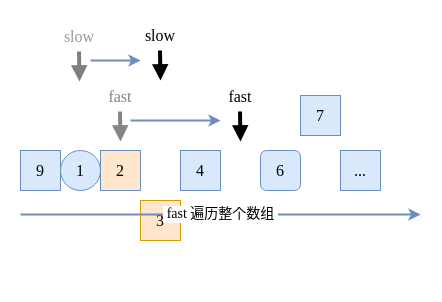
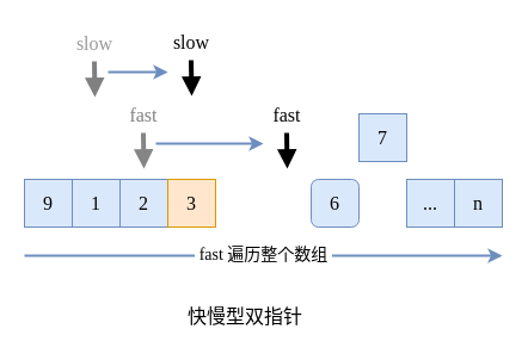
  <mxCell id="0" />
  <mxCell id="1" parent="0" />
  <mxCell id="2" value="9" style="rounded=0;whiteSpace=wrap;html=1;shadow=0;strokeColor=#6c8ebf;strokeWidth=1;fontFamily=Ubuntu;fontSize=16;fontStyle=0;fillColor=#dae8fc;" parent="1" vertex="1"><mxGeometry x="20" y="150" width="40" height="40" as="geometry" /></mxCell>
- <mxCell id="3" value="1" style="ellipse;whiteSpace=wrap;html=1;shadow=0;strokeColor=#6c8ebf;strokeWidth=1;fontFamily=Ubuntu;fontSize=16;fontStyle=0;fillColor=#dae8fc;" parent="1" vertex="1"><mxGeometry x="60" y="150" width="40" height="40" as="geometry" /></mxCell>
- <mxCell id="4" value="2" style="rounded=0;whiteSpace=wrap;html=1;shadow=0;strokeColor=#6c8ebf;strokeWidth=1;fontFamily=Ubuntu;fontSize=16;fontStyle=0;fillColor=#ffe6cc;" parent="1" vertex="1"><mxGeometry x="100" y="150" width="40" height="40" as="geometry" /></mxCell>
- <mxCell id="5" value="3" style="rounded=0;whiteSpace=wrap;html=1;shadow=0;strokeColor=#d79b00;strokeWidth=1;fontFamily=Ubuntu;fontSize=16;fontStyle=0;fillColor=#ffe6cc;" parent="1" vertex="1"><mxGeometry x="140" y="200" width="40" height="40" as="geometry" /></mxCell>
- <mxCell id="6" value="4" style="rounded=0;whiteSpace=wrap;html=1;shadow=0;strokeColor=#6c8ebf;strokeWidth=1;fontFamily=Ubuntu;fontSize=16;fontStyle=0;fillColor=#dae8fc;" parent="1" vertex="1"><mxGeometry x="180" y="150" width="40" height="40" as="geometry" /></mxCell>
+ <mxCell id="3" value="1" style="rounded=0;whiteSpace=wrap;html=1;shadow=0;strokeColor=#6c8ebf;strokeWidth=1;fontFamily=Ubuntu;fontSize=16;fontStyle=0;fillColor=#dae8fc;" parent="1" vertex="1"><mxGeometry x="60" y="150" width="40" height="40" as="geometry" /></mxCell>
+ <mxCell id="4" value="2" style="rounded=0;whiteSpace=wrap;html=1;shadow=0;strokeColor=#6c8ebf;strokeWidth=1;fontFamily=Ubuntu;fontSize=16;fontStyle=0;fillColor=#dae8fc;" parent="1" vertex="1"><mxGeometry x="100" y="150" width="40" height="40" as="geometry" /></mxCell>
+ <mxCell id="5" value="3" style="rounded=0;whiteSpace=wrap;html=1;shadow=0;strokeColor=#d79b00;strokeWidth=1;fontFamily=Ubuntu;fontSize=16;fontStyle=0;fillColor=#ffe6cc;" parent="1" vertex="1"><mxGeometry x="140" y="150" width="40" height="40" as="geometry" /></mxCell>
  <mxCell id="7" value="6" style="whiteSpace=wrap;html=1;shadow=0;strokeColor=#6c8ebf;strokeWidth=1;fontFamily=Ubuntu;fontSize=16;fontStyle=0;fillColor=#dae8fc;rounded=1;" parent="1" vertex="1"><mxGeometry x="260" y="150" width="40" height="40" as="geometry" /></mxCell>
  <mxCell id="8" value="7" style="rounded=0;whiteSpace=wrap;html=1;shadow=0;strokeColor=#6c8ebf;strokeWidth=1;fontFamily=Ubuntu;fontSize=16;fontStyle=0;fillColor=#dae8fc;" parent="1" vertex="1"><mxGeometry x="300" y="95" width="40" height="40" as="geometry" /></mxCell>
  <mxCell id="9" value="..." style="rounded=0;whiteSpace=wrap;html=1;shadow=0;strokeColor=#6c8ebf;strokeWidth=1;fontFamily=Ubuntu;fontSize=16;fontStyle=0;fillColor=#dae8fc;" parent="1" vertex="1"><mxGeometry x="340" y="150" width="40" height="40" as="geometry" /></mxCell>
+ <mxCell id="10" value="n" style="rounded=0;whiteSpace=wrap;html=1;shadow=0;strokeColor=#6c8ebf;strokeWidth=1;fontFamily=Ubuntu;fontSize=16;fontStyle=0;fillColor=#dae8fc;" parent="1" vertex="1"><mxGeometry x="380" y="150" width="40" height="40" as="geometry" /></mxCell>
  <mxCell id="11" value="slow" style="text;html=1;align=center;verticalAlign=middle;whiteSpace=wrap;rounded=0;fontFamily=Ubuntu;fontSize=16;fontStyle=0;" parent="1" vertex="1"><mxGeometry x="130" y="20" width="60" height="30" as="geometry" /></mxCell>
  <mxCell id="12" value="&amp;nbsp;fast 遍历整个数组&amp;nbsp;" style="endArrow=classic;html=1;rounded=1;shadow=0;strokeColor=#6c8ebf;strokeWidth=2;fontFamily=Ubuntu;fontSize=14;fontStyle=0;fillColor=#dae8fc;" parent="1" edge="1"><mxGeometry width="50" height="50" relative="1" as="geometry"><mxPoint x="20" y="214" as="sourcePoint" /><mxPoint x="420" y="214" as="targetPoint" /></mxGeometry></mxCell>
  <mxCell id="13" value="" style="endArrow=block;html=1;rounded=1;shadow=0;strokeColor=#000000;strokeWidth=4;fontFamily=Ubuntu;fontSize=14;fontStyle=0;fillColor=#dae8fc;endFill=1;" parent="1" edge="1"><mxGeometry width="50" height="50" relative="1" as="geometry"><mxPoint x="159.5" y="50" as="sourcePoint" /><mxPoint x="160" y="80" as="targetPoint" /></mxGeometry></mxCell>
  <mxCell id="14" value="" style="group" parent="1" vertex="1" connectable="0"><mxGeometry x="210" y="81" width="60" height="60" as="geometry" /></mxCell>
  <mxCell id="15" value="fast" style="text;html=1;align=center;verticalAlign=middle;whiteSpace=wrap;rounded=0;fontFamily=Ubuntu;fontSize=16;fontStyle=0;" parent="14" vertex="1"><mxGeometry width="60" height="30" as="geometry" /></mxCell>
  <mxCell id="16" value="" style="endArrow=block;html=1;rounded=1;shadow=0;strokeColor=#000000;strokeWidth=4;fontFamily=Ubuntu;fontSize=14;fontStyle=0;fillColor=#dae8fc;endFill=1;" parent="14" edge="1"><mxGeometry width="50" height="50" relative="1" as="geometry"><mxPoint x="29.5" y="30" as="sourcePoint" /><mxPoint x="30" y="60" as="targetPoint" /></mxGeometry></mxCell>
  <mxCell id="17" value="" style="endArrow=classic;html=1;rounded=1;shadow=0;strokeColor=#6c8ebf;strokeWidth=2;fontFamily=Ubuntu;fontSize=14;fontStyle=0;fillColor=#dae8fc;" parent="1" edge="1"><mxGeometry width="50" height="50" relative="1" as="geometry"><mxPoint x="130" y="120" as="sourcePoint" /><mxPoint x="220" y="120" as="targetPoint" /></mxGeometry></mxCell>
  <mxCell id="18" value="" style="endArrow=classic;html=1;rounded=1;shadow=0;strokeColor=#6c8ebf;strokeWidth=2;fontFamily=Ubuntu;fontSize=14;fontStyle=0;fillColor=#dae8fc;" parent="1" edge="1"><mxGeometry width="50" height="50" relative="1" as="geometry"><mxPoint x="90" y="60" as="sourcePoint" /><mxPoint x="140" y="60" as="targetPoint" /></mxGeometry></mxCell>
  <mxCell id="19" value="fast" style="text;html=1;align=center;verticalAlign=middle;whiteSpace=wrap;rounded=0;fontFamily=Ubuntu;fontSize=16;fontStyle=0;opacity=40;fontColor=#808080;" parent="1" vertex="1"><mxGeometry x="90" y="81" width="60" height="30" as="geometry" /></mxCell>
  <mxCell id="20" value="" style="endArrow=block;html=1;rounded=1;shadow=0;strokeColor=#858585;strokeWidth=4;fontFamily=Ubuntu;fontSize=14;fontStyle=0;fillColor=#dae8fc;endFill=1;" parent="1" edge="1"><mxGeometry width="50" height="50" relative="1" as="geometry"><mxPoint x="119.5" y="111" as="sourcePoint" /><mxPoint x="120" y="141" as="targetPoint" /></mxGeometry></mxCell>
  <mxCell id="21" value="slow" style="text;html=1;align=center;verticalAlign=middle;whiteSpace=wrap;rounded=0;fontFamily=Ubuntu;fontSize=16;fontStyle=0;fontColor=#999999;" parent="1" vertex="1"><mxGeometry x="49" y="21" width="60" height="30" as="geometry" /></mxCell>
  <mxCell id="22" value="" style="endArrow=block;html=1;rounded=1;shadow=0;strokeColor=#808080;strokeWidth=4;fontFamily=Ubuntu;fontSize=14;fontStyle=0;fillColor=#dae8fc;endFill=1;" parent="1" edge="1"><mxGeometry width="50" height="50" relative="1" as="geometry"><mxPoint x="78.5" y="51" as="sourcePoint" /><mxPoint x="79" y="81" as="targetPoint" /></mxGeometry></mxCell>
+ <mxCell id="23" value="快慢型双指针" style="text;html=1;align=center;verticalAlign=middle;whiteSpace=wrap;rounded=0;fontFamily=Ubuntu;fontSize=16;fontStyle=0;" vertex="1" parent="1"><mxGeometry x="145" y="250" width="120" height="30" as="geometry" /></mxCell>
